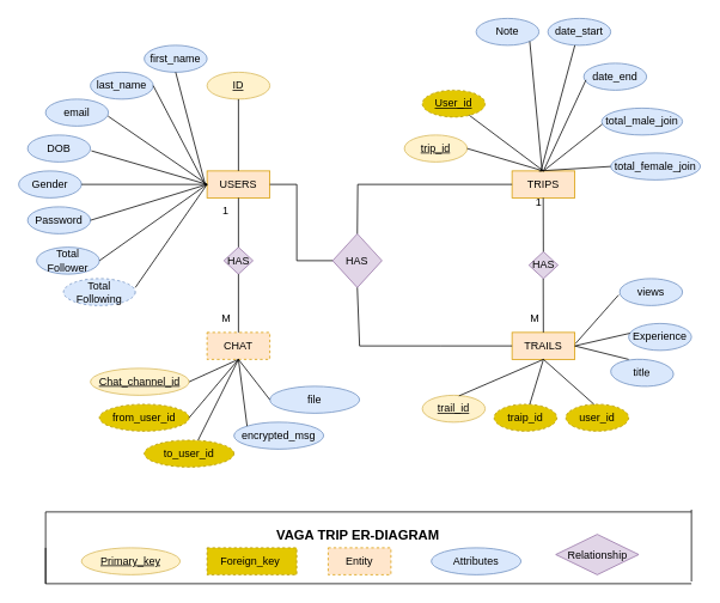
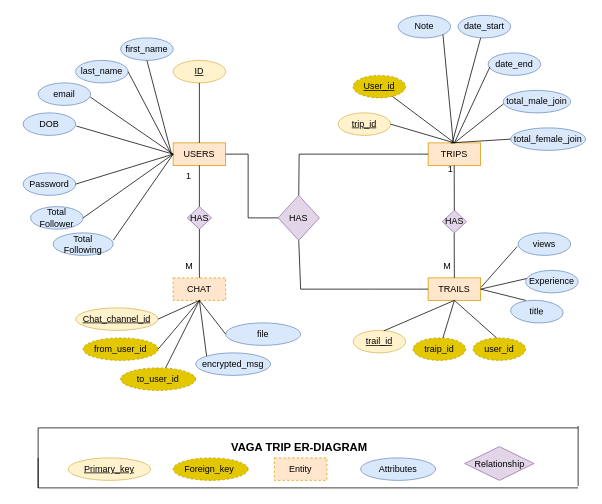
  <mxCell id="0" />
  <mxCell id="1" parent="0" />
  <mxCell id="2" value="USERS" style="rounded=0;whiteSpace=wrap;html=1;fillColor=#ffe6cc;strokeColor=#d79b00;" parent="1" vertex="1"><mxGeometry x="230" y="190" width="70" height="30" as="geometry" /></mxCell>
  <mxCell id="3" value="TRIPS" style="rounded=0;whiteSpace=wrap;html=1;fillColor=#ffe6cc;strokeColor=#d79b00;" parent="1" vertex="1"><mxGeometry x="570" y="190" width="70" height="30" as="geometry" /></mxCell>
  <mxCell id="4" value="TRAILS" style="rounded=0;whiteSpace=wrap;html=1;fillColor=#ffe6cc;strokeColor=#d79b00;" parent="1" vertex="1"><mxGeometry x="570" y="370" width="70" height="30" as="geometry" /></mxCell>
  <mxCell id="5" value="CHAT" style="rounded=0;whiteSpace=wrap;html=1;fillColor=#ffe6cc;strokeColor=#d79b00;dashed=1;" parent="1" vertex="1"><mxGeometry x="230" y="370" width="70" height="30" as="geometry" /></mxCell>
  <mxCell id="6" value="HAS" style="rhombus;whiteSpace=wrap;html=1;fillColor=#e1d5e7;strokeColor=#9673a6;" parent="1" vertex="1"><mxGeometry x="370" y="260" width="55" height="60" as="geometry" /></mxCell>
  <mxCell id="7" value="" style="endArrow=none;html=1;rounded=0;exitX=1;exitY=0.5;exitDx=0;exitDy=0;entryX=0;entryY=0.5;entryDx=0;entryDy=0;" parent="1" source="2" target="6" edge="1"><mxGeometry width="50" height="50" relative="1" as="geometry"><mxPoint x="410" y="270" as="sourcePoint" /><mxPoint x="460" y="220" as="targetPoint" /><Array as="points"><mxPoint x="330" y="205" /><mxPoint x="330" y="290" /></Array></mxGeometry></mxCell>
  <mxCell id="8" value="" style="endArrow=none;html=1;rounded=0;exitX=0.5;exitY=0;exitDx=0;exitDy=0;entryX=0;entryY=0.5;entryDx=0;entryDy=0;" parent="1" source="6" target="3" edge="1"><mxGeometry width="50" height="50" relative="1" as="geometry"><mxPoint x="370" y="280" as="sourcePoint" /><mxPoint x="420" y="230" as="targetPoint" /><Array as="points"><mxPoint x="398" y="205" /></Array></mxGeometry></mxCell>
  <mxCell id="9" value="&lt;u&gt;ID&lt;/u&gt;" style="ellipse;whiteSpace=wrap;html=1;fillColor=#fff2cc;strokeColor=#d6b656;" parent="1" vertex="1"><mxGeometry x="230" y="80" width="70" height="30" as="geometry" /></mxCell>
  <mxCell id="10" value="first_name" style="ellipse;whiteSpace=wrap;html=1;fillColor=#dae8fc;strokeColor=#6c8ebf;" parent="1" vertex="1"><mxGeometry x="160" y="50" width="70" height="30" as="geometry" /></mxCell>
  <mxCell id="11" value="last_name" style="ellipse;whiteSpace=wrap;html=1;fillColor=#dae8fc;strokeColor=#6c8ebf;" parent="1" vertex="1"><mxGeometry x="100" y="80" width="70" height="30" as="geometry" /></mxCell>
  <mxCell id="12" value="email" style="ellipse;whiteSpace=wrap;html=1;fillColor=#dae8fc;strokeColor=#6c8ebf;" parent="1" vertex="1"><mxGeometry x="50" y="110" width="70" height="30" as="geometry" /></mxCell>
  <mxCell id="13" value="DOB" style="ellipse;whiteSpace=wrap;html=1;fillColor=#dae8fc;strokeColor=#6c8ebf;" parent="1" vertex="1"><mxGeometry x="30" y="150" width="70" height="30" as="geometry" /></mxCell>
  <mxCell id="14" value="Password" style="ellipse;whiteSpace=wrap;html=1;fillColor=#dae8fc;strokeColor=#6c8ebf;" parent="1" vertex="1"><mxGeometry x="30" y="230" width="70" height="30" as="geometry" /></mxCell>
- <mxCell id="15" value="Gender" style="ellipse;whiteSpace=wrap;html=1;fillColor=#dae8fc;strokeColor=#6c8ebf;" parent="1" vertex="1"><mxGeometry x="20" y="190" width="70" height="30" as="geometry" /></mxCell>
  <mxCell id="16" value="Total Follower" style="ellipse;whiteSpace=wrap;html=1;fillColor=#dae8fc;strokeColor=#6c8ebf;" parent="1" vertex="1"><mxGeometry x="40" y="275" width="70" height="30" as="geometry" /></mxCell>
- <mxCell id="17" value="Total Following" style="ellipse;whiteSpace=wrap;html=1;fillColor=#dae8fc;strokeColor=#6c8ebf;dashed=1;" parent="1" vertex="1"><mxGeometry x="70" y="310" width="80" height="30" as="geometry" /></mxCell>
+ <mxCell id="17" value="Total Following" style="ellipse;whiteSpace=wrap;html=1;fillColor=#dae8fc;strokeColor=#6c8ebf;" parent="1" vertex="1"><mxGeometry x="70" y="310" width="80" height="30" as="geometry" /></mxCell>
  <mxCell id="18" value="" style="endArrow=none;html=1;rounded=0;entryX=0.5;entryY=0;entryDx=0;entryDy=0;exitX=0.5;exitY=1;exitDx=0;exitDy=0;" parent="1" source="9" target="2" edge="1"><mxGeometry width="50" height="50" relative="1" as="geometry"><mxPoint x="140" y="220" as="sourcePoint" /><mxPoint x="190" y="170" as="targetPoint" /></mxGeometry></mxCell>
  <mxCell id="19" value="&lt;u&gt;trip_id&lt;/u&gt;" style="ellipse;whiteSpace=wrap;html=1;fillColor=#fff2cc;strokeColor=#d6b656;" parent="1" vertex="1"><mxGeometry x="450" y="150" width="70" height="30" as="geometry" /></mxCell>
  <mxCell id="20" value="&lt;u&gt;User_id&lt;/u&gt;" style="ellipse;whiteSpace=wrap;html=1;fillColor=#e3c800;strokeColor=#B09500;dashed=1;fontColor=#000000;" parent="1" vertex="1"><mxGeometry x="470" y="100" width="70" height="30" as="geometry" /></mxCell>
  <mxCell id="21" value="date_start" style="ellipse;whiteSpace=wrap;html=1;fillColor=#dae8fc;strokeColor=#6c8ebf;" parent="1" vertex="1"><mxGeometry x="610" y="20" width="70" height="30" as="geometry" /></mxCell>
  <mxCell id="22" value="date_end" style="ellipse;whiteSpace=wrap;html=1;fillColor=#dae8fc;strokeColor=#6c8ebf;" parent="1" vertex="1"><mxGeometry x="650" y="70" width="70" height="30" as="geometry" /></mxCell>
  <mxCell id="23" value="total_male_join" style="ellipse;whiteSpace=wrap;html=1;fillColor=#dae8fc;strokeColor=#6c8ebf;" parent="1" vertex="1"><mxGeometry x="670" y="120" width="90" height="30" as="geometry" /></mxCell>
  <mxCell id="24" value="total_female_join" style="ellipse;whiteSpace=wrap;html=1;fillColor=#dae8fc;strokeColor=#6c8ebf;" parent="1" vertex="1"><mxGeometry x="680" y="170" width="100" height="30" as="geometry" /></mxCell>
  <mxCell id="25" value="Note" style="ellipse;whiteSpace=wrap;html=1;fillColor=#dae8fc;strokeColor=#6c8ebf;" parent="1" vertex="1"><mxGeometry x="530" y="20" width="70" height="30" as="geometry" /></mxCell>
  <mxCell id="26" value="trail_id" style="ellipse;whiteSpace=wrap;html=1;fillColor=#fff2cc;strokeColor=#d6b656;fontStyle=4" parent="1" vertex="1"><mxGeometry x="470" y="440" width="70" height="30" as="geometry" /></mxCell>
  <mxCell id="27" value="user_id" style="ellipse;whiteSpace=wrap;html=1;fillColor=#e3c800;strokeColor=#B09500;fontColor=#000000;dashed=1;" parent="1" vertex="1"><mxGeometry x="630" y="450" width="70" height="30" as="geometry" /></mxCell>
  <mxCell id="28" value="title" style="ellipse;whiteSpace=wrap;html=1;fillColor=#dae8fc;strokeColor=#6c8ebf;rotation=3;" parent="1" vertex="1"><mxGeometry x="680" y="400" width="70" height="30" as="geometry" /></mxCell>
  <mxCell id="29" value="Experience" style="ellipse;whiteSpace=wrap;html=1;fillColor=#dae8fc;strokeColor=#6c8ebf;" parent="1" vertex="1"><mxGeometry x="700" y="360" width="70" height="30" as="geometry" /></mxCell>
  <mxCell id="30" value="views" style="ellipse;whiteSpace=wrap;html=1;fillColor=#dae8fc;strokeColor=#6c8ebf;" parent="1" vertex="1"><mxGeometry x="690" y="310" width="70" height="30" as="geometry" /></mxCell>
  <mxCell id="31" value="traip_id" style="ellipse;whiteSpace=wrap;html=1;fillColor=#e3c800;strokeColor=#B09500;fontColor=#000000;dashed=1;" parent="1" vertex="1"><mxGeometry x="550" y="450" width="70" height="30" as="geometry" /></mxCell>
  <mxCell id="32" value="Chat_channel_id" style="ellipse;whiteSpace=wrap;html=1;fillColor=#fff2cc;strokeColor=#d6b656;fontStyle=4" parent="1" vertex="1"><mxGeometry x="100" y="410" width="110" height="30" as="geometry" /></mxCell>
  <mxCell id="33" value="from_user_id" style="ellipse;whiteSpace=wrap;html=1;fillColor=#e3c800;strokeColor=#B09500;fontColor=#000000;dashed=1;" parent="1" vertex="1"><mxGeometry x="110" y="450" width="100" height="30" as="geometry" /></mxCell>
  <mxCell id="34" value="to_user_id" style="ellipse;whiteSpace=wrap;html=1;fillColor=#e3c800;strokeColor=#B09500;fontColor=#000000;dashed=1;" parent="1" vertex="1"><mxGeometry x="160" y="490" width="100" height="30" as="geometry" /></mxCell>
  <mxCell id="35" value="encrypted_msg" style="ellipse;whiteSpace=wrap;html=1;fillColor=#dae8fc;strokeColor=#6c8ebf;" parent="1" vertex="1"><mxGeometry x="260" y="470" width="100" height="30" as="geometry" /></mxCell>
  <mxCell id="36" value="file" style="ellipse;whiteSpace=wrap;html=1;fillColor=#dae8fc;strokeColor=#6c8ebf;" parent="1" vertex="1"><mxGeometry x="300" y="430" width="100" height="30" as="geometry" /></mxCell>
  <mxCell id="37" value="" style="endArrow=none;html=1;rounded=0;exitX=1;exitY=0.5;exitDx=0;exitDy=0;entryX=0.5;entryY=1;entryDx=0;entryDy=0;" parent="1" source="32" target="5" edge="1"><mxGeometry width="50" height="50" relative="1" as="geometry"><mxPoint x="180" y="350" as="sourcePoint" /><mxPoint x="230" y="300" as="targetPoint" /></mxGeometry></mxCell>
  <mxCell id="38" value="" style="endArrow=none;html=1;rounded=0;exitX=1;exitY=0.5;exitDx=0;exitDy=0;entryX=0.5;entryY=1;entryDx=0;entryDy=0;" parent="1" source="33" target="5" edge="1"><mxGeometry width="50" height="50" relative="1" as="geometry"><mxPoint x="165" y="420" as="sourcePoint" /><mxPoint x="275" y="410" as="targetPoint" /></mxGeometry></mxCell>
  <mxCell id="39" value="" style="endArrow=none;html=1;rounded=0;exitX=0.6;exitY=0;exitDx=0;exitDy=0;entryX=0.5;entryY=1;entryDx=0;entryDy=0;exitPerimeter=0;" parent="1" source="34" target="5" edge="1"><mxGeometry width="50" height="50" relative="1" as="geometry"><mxPoint x="175" y="430" as="sourcePoint" /><mxPoint x="285" y="420" as="targetPoint" /></mxGeometry></mxCell>
  <mxCell id="40" value="" style="endArrow=none;html=1;rounded=0;exitX=0;exitY=0;exitDx=0;exitDy=0;entryX=0.5;entryY=1;entryDx=0;entryDy=0;" parent="1" source="35" target="5" edge="1"><mxGeometry width="50" height="50" relative="1" as="geometry"><mxPoint x="185" y="440" as="sourcePoint" /><mxPoint x="295" y="430" as="targetPoint" /></mxGeometry></mxCell>
  <mxCell id="41" value="" style="endArrow=none;html=1;rounded=0;entryX=0;entryY=0.5;entryDx=0;entryDy=0;" parent="1" target="36" edge="1"><mxGeometry width="50" height="50" relative="1" as="geometry"><mxPoint x="265" y="400" as="sourcePoint" /><mxPoint x="305" y="440" as="targetPoint" /></mxGeometry></mxCell>
  <mxCell id="42" value="" style="endArrow=none;html=1;rounded=0;exitX=1;exitY=0.333;exitDx=0;exitDy=0;exitPerimeter=0;entryX=0;entryY=0.5;entryDx=0;entryDy=0;" parent="1" source="17" target="2" edge="1"><mxGeometry width="50" height="50" relative="1" as="geometry"><mxPoint x="180" y="320" as="sourcePoint" /><mxPoint x="230" y="270" as="targetPoint" /></mxGeometry></mxCell>
  <mxCell id="43" value="" style="endArrow=none;html=1;rounded=0;exitX=1;exitY=0.5;exitDx=0;exitDy=0;entryX=0;entryY=0.5;entryDx=0;entryDy=0;" parent="1" source="16" target="2" edge="1"><mxGeometry width="50" height="50" relative="1" as="geometry"><mxPoint x="160" y="330" as="sourcePoint" /><mxPoint x="240" y="215" as="targetPoint" /></mxGeometry></mxCell>
  <mxCell id="44" value="" style="endArrow=none;html=1;rounded=0;exitX=1;exitY=0.5;exitDx=0;exitDy=0;" parent="1" source="14" edge="1"><mxGeometry width="50" height="50" relative="1" as="geometry"><mxPoint x="170" y="340" as="sourcePoint" /><mxPoint x="230" y="205" as="targetPoint" /></mxGeometry></mxCell>
- <mxCell id="45" value="" style="endArrow=none;html=1;rounded=0;entryX=0;entryY=0.5;entryDx=0;entryDy=0;exitX=1;exitY=0.5;exitDx=0;exitDy=0;" parent="1" source="15" target="2" edge="1"><mxGeometry width="50" height="50" relative="1" as="geometry"><mxPoint x="140" y="270" as="sourcePoint" /><mxPoint x="260" y="235" as="targetPoint" /></mxGeometry></mxCell>
  <mxCell id="46" value="" style="endArrow=none;html=1;rounded=0;exitX=1.016;exitY=0.587;exitDx=0;exitDy=0;exitPerimeter=0;" parent="1" source="13" edge="1"><mxGeometry width="50" height="50" relative="1" as="geometry"><mxPoint x="100" y="215" as="sourcePoint" /><mxPoint x="230" y="205" as="targetPoint" /></mxGeometry></mxCell>
  <mxCell id="47" value="" style="endArrow=none;html=1;rounded=0;entryX=0;entryY=0.5;entryDx=0;entryDy=0;exitX=0.994;exitY=0.631;exitDx=0;exitDy=0;exitPerimeter=0;" parent="1" source="12" target="2" edge="1"><mxGeometry width="50" height="50" relative="1" as="geometry"><mxPoint x="110" y="225" as="sourcePoint" /><mxPoint x="250" y="225" as="targetPoint" /></mxGeometry></mxCell>
  <mxCell id="48" value="" style="endArrow=none;html=1;rounded=0;entryX=-0.025;entryY=0.55;entryDx=0;entryDy=0;exitX=1;exitY=0.5;exitDx=0;exitDy=0;entryPerimeter=0;" parent="1" source="11" target="2" edge="1"><mxGeometry width="50" height="50" relative="1" as="geometry"><mxPoint x="120" y="235" as="sourcePoint" /><mxPoint x="260" y="235" as="targetPoint" /></mxGeometry></mxCell>
  <mxCell id="49" value="" style="endArrow=none;html=1;rounded=0;entryX=-0.029;entryY=0.506;entryDx=0;entryDy=0;exitX=0.5;exitY=1;exitDx=0;exitDy=0;entryPerimeter=0;" parent="1" source="10" target="2" edge="1"><mxGeometry width="50" height="50" relative="1" as="geometry"><mxPoint x="180" y="105" as="sourcePoint" /><mxPoint x="238" y="217" as="targetPoint" /></mxGeometry></mxCell>
  <mxCell id="50" value="" style="endArrow=none;html=1;rounded=0;entryX=0.5;entryY=0;entryDx=0;entryDy=0;exitX=1;exitY=0.5;exitDx=0;exitDy=0;" parent="1" source="19" target="3" edge="1"><mxGeometry width="50" height="50" relative="1" as="geometry"><mxPoint x="480" y="210" as="sourcePoint" /><mxPoint x="530" y="160" as="targetPoint" /></mxGeometry></mxCell>
  <mxCell id="51" value="" style="endArrow=none;html=1;rounded=0;entryX=0.5;entryY=0;entryDx=0;entryDy=0;" parent="1" source="20" target="3" edge="1"><mxGeometry width="50" height="50" relative="1" as="geometry"><mxPoint x="541" y="119" as="sourcePoint" /><mxPoint x="530" y="160" as="targetPoint" /></mxGeometry></mxCell>
  <mxCell id="52" value="" style="endArrow=none;html=1;rounded=0;exitX=1;exitY=1;exitDx=0;exitDy=0;" parent="1" source="25" target="3" edge="1"><mxGeometry width="50" height="50" relative="1" as="geometry"><mxPoint x="561" y="139" as="sourcePoint" /><mxPoint x="600" y="190" as="targetPoint" /></mxGeometry></mxCell>
  <mxCell id="53" value="" style="endArrow=none;html=1;rounded=0;entryX=0.458;entryY=0.024;entryDx=0;entryDy=0;exitX=0.429;exitY=1;exitDx=0;exitDy=0;exitPerimeter=0;entryPerimeter=0;" parent="1" source="21" target="3" edge="1"><mxGeometry width="50" height="50" relative="1" as="geometry"><mxPoint x="571" y="149" as="sourcePoint" /><mxPoint x="635" y="220" as="targetPoint" /></mxGeometry></mxCell>
  <mxCell id="54" value="" style="endArrow=none;html=1;rounded=0;entryX=0.5;entryY=0;entryDx=0;entryDy=0;exitX=0.035;exitY=0.62;exitDx=0;exitDy=0;exitPerimeter=0;" parent="1" source="22" target="3" edge="1"><mxGeometry width="50" height="50" relative="1" as="geometry"><mxPoint x="581" y="159" as="sourcePoint" /><mxPoint x="645" y="230" as="targetPoint" /></mxGeometry></mxCell>
  <mxCell id="55" value="" style="endArrow=none;html=1;rounded=0;entryX=0.5;entryY=0;entryDx=0;entryDy=0;exitX=0.007;exitY=0.598;exitDx=0;exitDy=0;exitPerimeter=0;" parent="1" source="23" target="3" edge="1"><mxGeometry width="50" height="50" relative="1" as="geometry"><mxPoint x="662" y="99" as="sourcePoint" /><mxPoint x="615" y="200" as="targetPoint" /></mxGeometry></mxCell>
  <mxCell id="56" value="" style="endArrow=none;html=1;rounded=0;exitX=0;exitY=0.5;exitDx=0;exitDy=0;" parent="1" source="24" edge="1"><mxGeometry width="50" height="50" relative="1" as="geometry"><mxPoint x="672" y="109" as="sourcePoint" /><mxPoint x="600" y="190" as="targetPoint" /></mxGeometry></mxCell>
  <mxCell id="57" value="" style="endArrow=none;html=1;rounded=0;exitX=0.584;exitY=0.023;exitDx=0;exitDy=0;exitPerimeter=0;entryX=0.5;entryY=1;entryDx=0;entryDy=0;" parent="1" source="26" target="4" edge="1"><mxGeometry width="50" height="50" relative="1" as="geometry"><mxPoint x="520" y="420" as="sourcePoint" /><mxPoint x="590" y="400" as="targetPoint" /></mxGeometry></mxCell>
  <mxCell id="58" value="" style="endArrow=none;html=1;rounded=0;exitX=0.567;exitY=0.007;exitDx=0;exitDy=0;entryX=0.5;entryY=1;entryDx=0;entryDy=0;exitPerimeter=0;" parent="1" source="31" target="4" edge="1"><mxGeometry width="50" height="50" relative="1" as="geometry"><mxPoint x="520" y="405" as="sourcePoint" /><mxPoint x="580" y="395" as="targetPoint" /></mxGeometry></mxCell>
  <mxCell id="59" value="" style="endArrow=none;html=1;rounded=0;exitX=0.449;exitY=0.004;exitDx=0;exitDy=0;entryX=0.5;entryY=1;entryDx=0;entryDy=0;exitPerimeter=0;" parent="1" source="27" target="4" edge="1"><mxGeometry width="50" height="50" relative="1" as="geometry"><mxPoint x="530" y="415" as="sourcePoint" /><mxPoint x="590" y="405" as="targetPoint" /></mxGeometry></mxCell>
  <mxCell id="60" value="" style="endArrow=none;html=1;rounded=0;exitX=0.275;exitY=0.027;exitDx=0;exitDy=0;entryX=1;entryY=0.5;entryDx=0;entryDy=0;exitPerimeter=0;" parent="1" source="28" target="4" edge="1"><mxGeometry width="50" height="50" relative="1" as="geometry"><mxPoint x="540" y="425" as="sourcePoint" /><mxPoint x="600" y="415" as="targetPoint" /></mxGeometry></mxCell>
  <mxCell id="61" value="" style="endArrow=none;html=1;rounded=0;exitX=0.022;exitY=0.362;exitDx=0;exitDy=0;exitPerimeter=0;" parent="1" source="29" edge="1"><mxGeometry width="50" height="50" relative="1" as="geometry"><mxPoint x="550" y="435" as="sourcePoint" /><mxPoint x="640" y="385" as="targetPoint" /></mxGeometry></mxCell>
  <mxCell id="62" value="" style="endArrow=none;html=1;rounded=0;exitX=1.01;exitY=0.416;exitDx=0;exitDy=0;entryX=-0.018;entryY=0.607;entryDx=0;entryDy=0;entryPerimeter=0;exitPerimeter=0;" parent="1" source="4" target="30" edge="1"><mxGeometry width="50" height="50" relative="1" as="geometry"><mxPoint x="530" y="440" as="sourcePoint" /><mxPoint x="590" y="430" as="targetPoint" /></mxGeometry></mxCell>
  <mxCell id="63" value="" style="endArrow=none;html=1;rounded=0;entryX=0.5;entryY=1;entryDx=0;entryDy=0;exitX=0;exitY=0.5;exitDx=0;exitDy=0;" parent="1" source="4" target="6" edge="1"><mxGeometry width="50" height="50" relative="1" as="geometry"><mxPoint x="490" y="290" as="sourcePoint" /><mxPoint x="420" y="300" as="targetPoint" /><Array as="points"><mxPoint x="490" y="385" /><mxPoint x="400" y="385" /></Array></mxGeometry></mxCell>
  <mxCell id="64" value="HAS" style="rhombus;whiteSpace=wrap;html=1;fillColor=#e1d5e7;strokeColor=#9673a6;" parent="1" vertex="1"><mxGeometry x="248.75" y="275" width="32.5" height="30" as="geometry" /></mxCell>
  <mxCell id="65" value="HAS" style="rhombus;whiteSpace=wrap;html=1;fillColor=#e1d5e7;strokeColor=#9673a6;" parent="1" vertex="1"><mxGeometry x="588.75" y="280" width="32.5" height="30" as="geometry" /></mxCell>
  <mxCell id="66" value="" style="endArrow=none;html=1;rounded=0;entryX=0.5;entryY=1;entryDx=0;entryDy=0;exitX=0.5;exitY=0;exitDx=0;exitDy=0;" parent="1" source="64" target="2" edge="1"><mxGeometry width="50" height="50" relative="1" as="geometry"><mxPoint x="360" y="350" as="sourcePoint" /><mxPoint x="410" y="300" as="targetPoint" /></mxGeometry></mxCell>
  <mxCell id="67" value="" style="endArrow=none;html=1;rounded=0;exitX=0.5;exitY=1;exitDx=0;exitDy=0;entryX=0.5;entryY=0;entryDx=0;entryDy=0;" parent="1" source="64" target="5" edge="1"><mxGeometry width="50" height="50" relative="1" as="geometry"><mxPoint x="360" y="350" as="sourcePoint" /><mxPoint x="410" y="300" as="targetPoint" /></mxGeometry></mxCell>
  <mxCell id="68" value="&lt;font style=&quot;font-size: 12px;&quot;&gt;1&lt;/font&gt;" style="text;html=1;strokeColor=none;fillColor=none;align=center;verticalAlign=middle;whiteSpace=wrap;rounded=0;" parent="1" vertex="1"><mxGeometry x="221.25" y="220" width="60" height="30" as="geometry" /></mxCell>
  <mxCell id="69" value="M" style="text;html=1;align=center;verticalAlign=middle;resizable=0;points=[];autosize=1;strokeColor=none;fillColor=none;" parent="1" vertex="1"><mxGeometry x="236.25" y="340" width="30" height="30" as="geometry" /></mxCell>
  <mxCell id="70" value="" style="endArrow=none;html=1;rounded=0;entryX=0.5;entryY=1;entryDx=0;entryDy=0;" parent="1" source="65" edge="1"><mxGeometry width="50" height="50" relative="1" as="geometry"><mxPoint x="604.76" y="275" as="sourcePoint" /><mxPoint x="604.76" y="220" as="targetPoint" /></mxGeometry></mxCell>
  <mxCell id="71" value="" style="endArrow=none;html=1;rounded=0;exitX=0.5;exitY=1;exitDx=0;exitDy=0;" parent="1" target="4" edge="1"><mxGeometry width="50" height="50" relative="1" as="geometry"><mxPoint x="604.76" y="310" as="sourcePoint" /><mxPoint x="605" y="367" as="targetPoint" /></mxGeometry></mxCell>
  <mxCell id="72" value="&lt;font style=&quot;font-size: 12px;&quot;&gt;1&lt;/font&gt;" style="text;html=1;strokeColor=none;fillColor=none;align=center;verticalAlign=middle;whiteSpace=wrap;rounded=0;" parent="1" vertex="1"><mxGeometry x="570" y="210" width="60" height="30" as="geometry" /></mxCell>
  <mxCell id="73" value="M" style="text;html=1;align=center;verticalAlign=middle;resizable=0;points=[];autosize=1;strokeColor=none;fillColor=none;" parent="1" vertex="1"><mxGeometry x="580" y="340" width="30" height="30" as="geometry" /></mxCell>
- <mxCell id="74" value="Foreign_key&amp;nbsp;" style="whiteSpace=wrap;html=1;fillColor=#e3c800;strokeColor=#B09500;fontColor=#000000;dashed=1;rounded=0;" parent="1" vertex="1"><mxGeometry x="230" y="610" width="100" height="30" as="geometry" /></mxCell>
+ <mxCell id="74" value="Foreign_key&amp;nbsp;" style="ellipse;whiteSpace=wrap;html=1;fillColor=#e3c800;strokeColor=#B09500;fontColor=#000000;dashed=1;" parent="1" vertex="1"><mxGeometry x="230" y="610" width="100" height="30" as="geometry" /></mxCell>
  <mxCell id="75" value="Primary_key" style="ellipse;whiteSpace=wrap;html=1;fillColor=#fff2cc;strokeColor=#d6b656;fontStyle=4" parent="1" vertex="1"><mxGeometry x="90" y="610" width="110" height="30" as="geometry" /></mxCell>
  <mxCell id="76" value="" style="endArrow=none;html=1;rounded=0;" parent="1" edge="1"><mxGeometry width="50" height="50" relative="1" as="geometry"><mxPoint x="50" y="570" as="sourcePoint" /><mxPoint x="770" y="570" as="targetPoint" /></mxGeometry></mxCell>
  <mxCell id="77" value="Entity" style="rounded=0;whiteSpace=wrap;html=1;fillColor=#ffe6cc;strokeColor=#d79b00;dashed=1;" parent="1" vertex="1"><mxGeometry x="365" y="610" width="70" height="30" as="geometry" /></mxCell>
  <mxCell id="78" value="Attributes" style="ellipse;whiteSpace=wrap;html=1;fillColor=#dae8fc;strokeColor=#6c8ebf;" parent="1" vertex="1"><mxGeometry x="480" y="610" width="100" height="30" as="geometry" /></mxCell>
  <mxCell id="79" value="Relationship" style="rhombus;whiteSpace=wrap;html=1;fillColor=#e1d5e7;strokeColor=#9673a6;" parent="1" vertex="1"><mxGeometry x="618.75" y="595" width="92.5" height="45" as="geometry" /></mxCell>
  <mxCell id="80" value="" style="endArrow=none;html=1;rounded=0;" parent="1" edge="1"><mxGeometry width="50" height="50" relative="1" as="geometry"><mxPoint x="50" y="650" as="sourcePoint" /><mxPoint x="50" y="610" as="targetPoint" /></mxGeometry></mxCell>
  <mxCell id="81" value="" style="endArrow=none;html=1;rounded=0;" parent="1" edge="1"><mxGeometry width="50" height="50" relative="1" as="geometry"><mxPoint x="50" y="650" as="sourcePoint" /><mxPoint x="770" y="650" as="targetPoint" /></mxGeometry></mxCell>
  <mxCell id="82" value="" style="endArrow=none;html=1;rounded=0;" parent="1" edge="1"><mxGeometry width="50" height="50" relative="1" as="geometry"><mxPoint x="50" y="570" as="sourcePoint" /><mxPoint x="50" y="650" as="targetPoint" /></mxGeometry></mxCell>
  <mxCell id="83" value="" style="endArrow=none;html=1;rounded=0;" parent="1" edge="1"><mxGeometry width="50" height="50" relative="1" as="geometry"><mxPoint x="770" y="567.5" as="sourcePoint" /><mxPoint x="770" y="647.5" as="targetPoint" /></mxGeometry></mxCell>
  <mxCell id="84" value="&lt;b&gt;&lt;font style=&quot;font-size: 15px;&quot;&gt;VAGA TRIP ER-DIAGRAM&amp;nbsp;&lt;/font&gt;&lt;/b&gt;" style="text;html=1;strokeColor=none;fillColor=none;align=center;verticalAlign=middle;whiteSpace=wrap;rounded=0;" parent="1" vertex="1"><mxGeometry x="288.75" y="580" width="222.5" height="30" as="geometry" /></mxCell>
